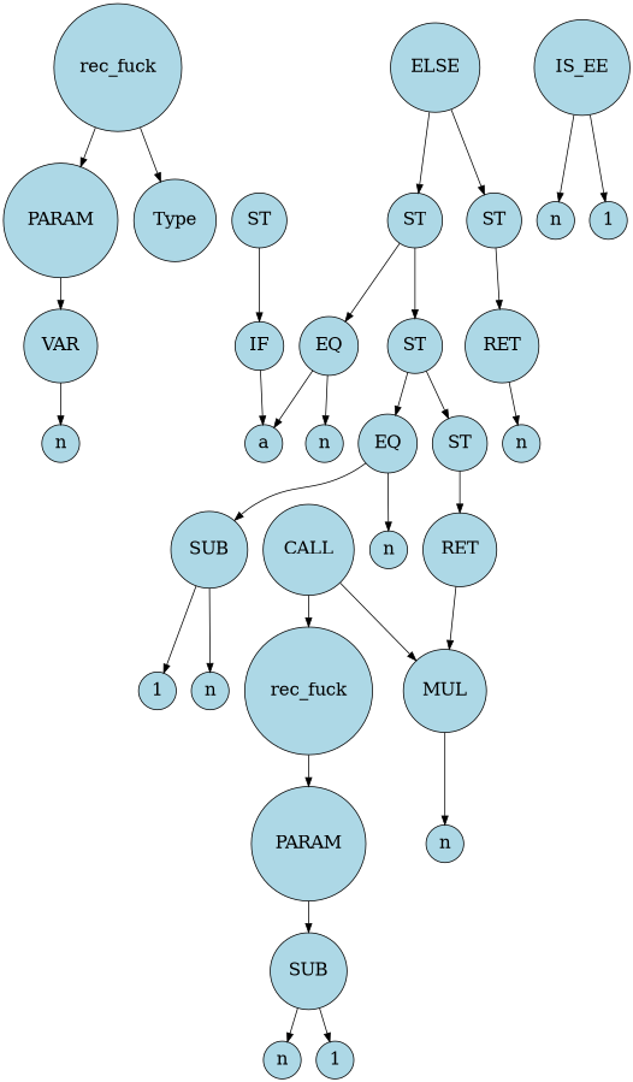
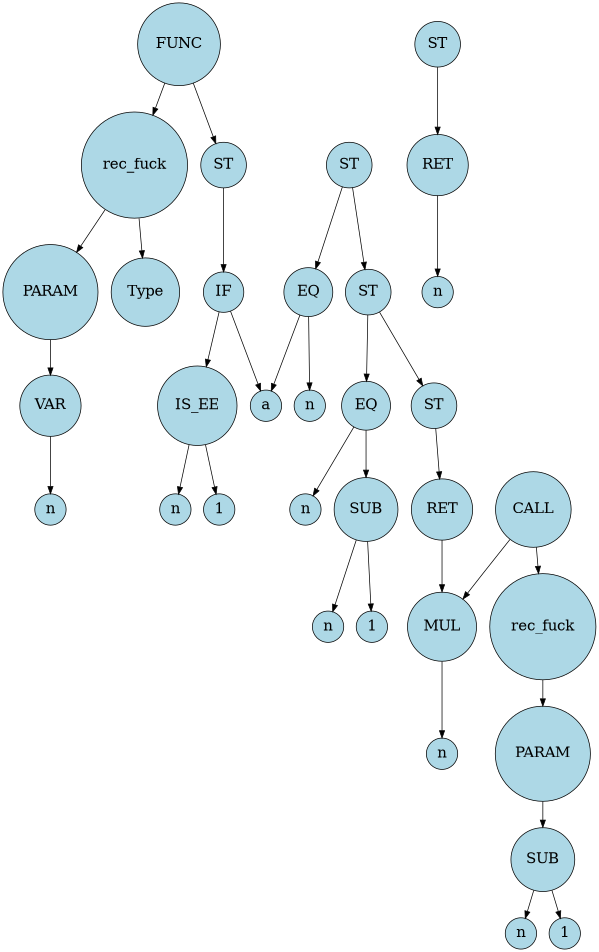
  digraph {
    rankdir=TB
    node [colour=black fillcolor=lightblue fontsize=20 shape=circle style=filled]
    edge [colour=black]
+   n1 [label=FUNC]
    n2 [label=rec_fuck]
    n3 [label=ST]
    n4 [label=PARAM]
    n5 [label=Type]
    n6 [label=IF]
    n7 [label=VAR]
    n8 [label=n]
    n9 [label=IS_EE]
    n10 [label=a]
    n11 [label=n]
    n12 [label=1]
-   n13 [label=ELSE]
    n14 [label=ST]
    n15 [label=ST]
    n16 [label=RET]
    n17 [label=EQ]
    n18 [label=ST]
    n19 [label=n]
    n20 [label=n]
    n21 [label=EQ]
    n22 [label=ST]
    n23 [label=n]
    n24 [label=SUB]
    n25 [label=RET]
    n26 [label=n]
    n27 [label=1]
    n28 [label=MUL]
    n29 [label=n]
    n30 [label=CALL]
    n31 [label=rec_fuck]
    n32 [label=PARAM]
    n33 [label=SUB]
    n34 [label=n]
    n35 [label=1]
+   n1 -> n2
+   n1 -> n3
    n2 -> n4
    n2 -> n5
    n3 -> n6
    n4 -> n7
+   n6 -> n9
    n6 -> n10
    n7 -> n8
    n9 -> n11
    n9 -> n12
-   n13 -> n14
-   n13 -> n15
    n14 -> n16
    n15 -> n17
    n15 -> n18
    n16 -> n19
    n17 -> n10
    n17 -> n20
    n18 -> n21
    n18 -> n22
    n21 -> n23
    n21 -> n24
    n22 -> n25
    n24 -> n26
    n24 -> n27
    n25 -> n28
    n28 -> n29
    n30 -> n28
    n30 -> n31
    n31 -> n32
    n32 -> n33
    n33 -> n34
    n33 -> n35
  }
